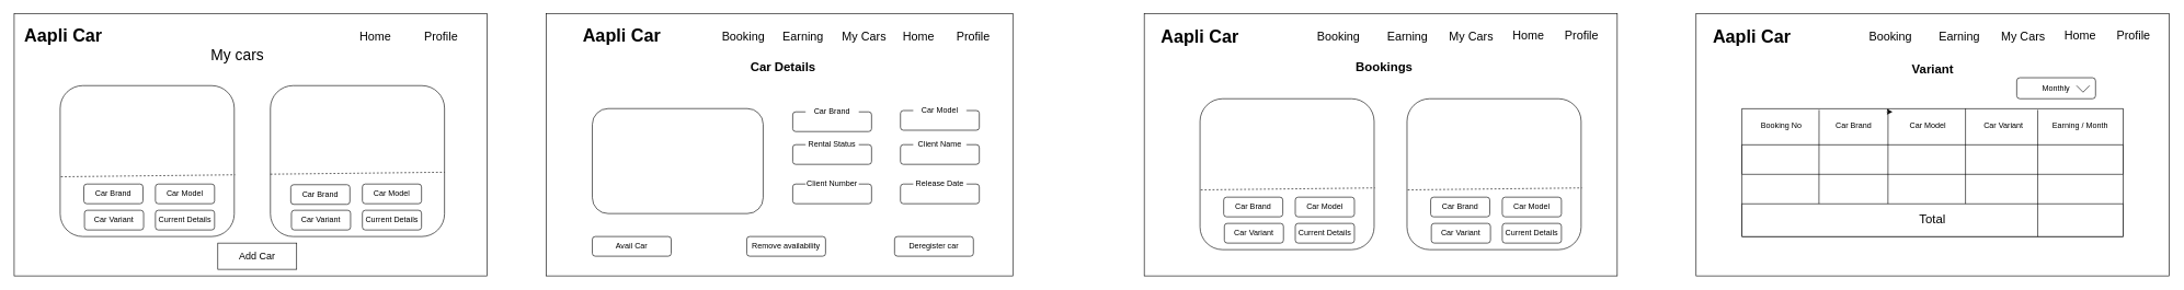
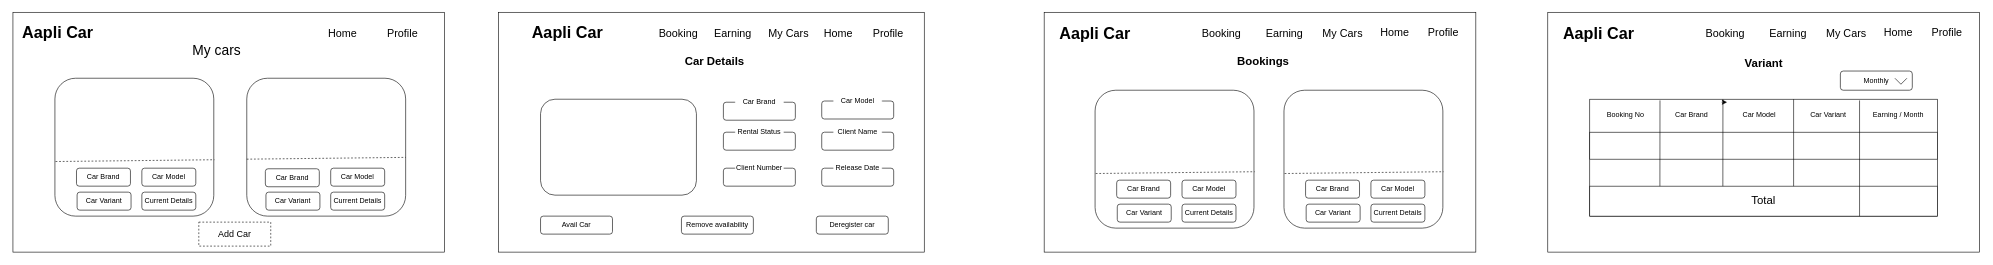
  <mxCell id="0" />
  <mxCell id="1" parent="0" />
  <mxCell id="2" value="" style="rounded=0;whiteSpace=wrap;html=1;" vertex="1" parent="1"><mxGeometry x="20" y="20" width="720" height="400" as="geometry" /></mxCell>
  <mxCell id="3" value="" style="rounded=1;whiteSpace=wrap;html=1;" vertex="1" parent="1"><mxGeometry x="90" y="130" width="265" height="230" as="geometry" /></mxCell>
  <mxCell id="4" value="&lt;b style=&quot;font-size: 27px;&quot;&gt;Aapli Car&lt;/b&gt;" style="text;html=1;align=center;verticalAlign=middle;whiteSpace=wrap;rounded=0;" vertex="1" parent="1"><mxGeometry x="20" y="30" width="150" height="50" as="geometry" /></mxCell>
  <mxCell id="5" value="&lt;font style=&quot;font-size: 18px;&quot;&gt;Home&lt;/font&gt;" style="text;html=1;align=center;verticalAlign=middle;whiteSpace=wrap;rounded=0;" vertex="1" parent="1"><mxGeometry x="520" y="30" width="100" height="50" as="geometry" /></mxCell>
  <mxCell id="6" value="&lt;font style=&quot;font-size: 18px;&quot;&gt;Profile&lt;/font&gt;" style="text;html=1;align=center;verticalAlign=middle;whiteSpace=wrap;rounded=0;" vertex="1" parent="1"><mxGeometry x="640" y="40" width="60" height="30" as="geometry" /></mxCell>
  <mxCell id="7" value="&lt;font style=&quot;font-size: 23px;&quot;&gt;My cars&lt;/font&gt;" style="text;html=1;align=center;verticalAlign=middle;whiteSpace=wrap;rounded=0;" vertex="1" parent="1"><mxGeometry x="310" y="58" width="100" height="50" as="geometry" /></mxCell>
  <mxCell id="8" value="Current Details" style="rounded=1;whiteSpace=wrap;html=1;" vertex="1" parent="1"><mxGeometry x="235" y="320" width="90" height="30" as="geometry" /></mxCell>
  <mxCell id="9" value="" style="endArrow=none;dashed=1;html=1;rounded=0;exitX=0.004;exitY=0.604;exitDx=0;exitDy=0;exitPerimeter=0;entryX=1.004;entryY=0.591;entryDx=0;entryDy=0;entryPerimeter=0;" edge="1" parent="1" source="3" target="3"><mxGeometry width="50" height="50" relative="1" as="geometry"><mxPoint x="380" y="230" as="sourcePoint" /><mxPoint x="430" y="180" as="targetPoint" /></mxGeometry></mxCell>
  <mxCell id="10" value="" style="rounded=1;whiteSpace=wrap;html=1;" vertex="1" parent="1"><mxGeometry x="410" y="130" width="265" height="230" as="geometry" /></mxCell>
  <mxCell id="11" value="" style="endArrow=none;dashed=1;html=1;rounded=0;exitX=0.004;exitY=0.604;exitDx=0;exitDy=0;exitPerimeter=0;entryX=1.004;entryY=0.591;entryDx=0;entryDy=0;entryPerimeter=0;" edge="1" parent="1"><mxGeometry width="50" height="50" relative="1" as="geometry"><mxPoint x="410" y="265" as="sourcePoint" /><mxPoint x="675" y="262" as="targetPoint" /></mxGeometry></mxCell>
  <mxCell id="12" value="Car Variant" style="rounded=1;whiteSpace=wrap;html=1;" vertex="1" parent="1"><mxGeometry x="127" y="320" width="90" height="30" as="geometry" /></mxCell>
  <mxCell id="13" value="Car Brand" style="rounded=1;whiteSpace=wrap;html=1;" vertex="1" parent="1"><mxGeometry x="441" y="281" width="90" height="30" as="geometry" /></mxCell>
  <mxCell id="14" value="Car Brand" style="rounded=1;whiteSpace=wrap;html=1;" vertex="1" parent="1"><mxGeometry x="126" y="280" width="90" height="30" as="geometry" /></mxCell>
  <mxCell id="15" value="Car Model" style="rounded=1;whiteSpace=wrap;html=1;" vertex="1" parent="1"><mxGeometry x="235" y="280" width="90" height="30" as="geometry" /></mxCell>
  <mxCell id="16" value="Car Model" style="rounded=1;whiteSpace=wrap;html=1;" vertex="1" parent="1"><mxGeometry x="550" y="280" width="90" height="30" as="geometry" /></mxCell>
  <mxCell id="17" value="Car Variant" style="rounded=1;whiteSpace=wrap;html=1;" vertex="1" parent="1"><mxGeometry x="442" y="320" width="90" height="30" as="geometry" /></mxCell>
  <mxCell id="18" value="Current Details" style="rounded=1;whiteSpace=wrap;html=1;" vertex="1" parent="1"><mxGeometry x="550" y="320" width="90" height="30" as="geometry" /></mxCell>
- <mxCell id="19" value="&lt;font style=&quot;font-size: 15px;&quot;&gt;Add Car&lt;/font&gt;" style="rounded=0;whiteSpace=wrap;html=1;" vertex="1" parent="1"><mxGeometry x="330" y="370" width="120" height="40" as="geometry" /></mxCell>
+ <mxCell id="19" value="&lt;font style=&quot;font-size: 15px;&quot;&gt;Add Car&lt;/font&gt;" style="rounded=0;whiteSpace=wrap;html=1;dashed=1;" vertex="1" parent="1"><mxGeometry x="330" y="370" width="120" height="40" as="geometry" /></mxCell>
  <mxCell id="20" value="" style="rounded=0;whiteSpace=wrap;html=1;" vertex="1" parent="1"><mxGeometry x="830" y="20" width="710" height="400" as="geometry" /></mxCell>
  <mxCell id="21" value="&lt;font style=&quot;font-size: 19px;&quot;&gt;&lt;b&gt;Car Details&lt;/b&gt;&lt;/font&gt;" style="text;html=1;align=center;verticalAlign=middle;whiteSpace=wrap;rounded=0;" vertex="1" parent="1"><mxGeometry x="1133" y="78" width="115" height="50" as="geometry" /></mxCell>
  <mxCell id="22" value="&lt;b style=&quot;font-size: 27px;&quot;&gt;Aapli Car&lt;/b&gt;" style="text;html=1;align=center;verticalAlign=middle;whiteSpace=wrap;rounded=0;" vertex="1" parent="1"><mxGeometry x="870" y="30" width="150" height="50" as="geometry" /></mxCell>
  <mxCell id="23" value="&lt;span style=&quot;font-size: 18px;&quot;&gt;Home&lt;/span&gt;" style="text;html=1;align=center;verticalAlign=middle;whiteSpace=wrap;rounded=0;" vertex="1" parent="1"><mxGeometry x="1347" y="30" width="100" height="50" as="geometry" /></mxCell>
  <mxCell id="24" value="&lt;font style=&quot;font-size: 18px;&quot;&gt;Profile&lt;/font&gt;" style="text;html=1;align=center;verticalAlign=middle;whiteSpace=wrap;rounded=0;" vertex="1" parent="1"><mxGeometry x="1450" y="40" width="60" height="30" as="geometry" /></mxCell>
  <mxCell id="25" value="" style="rounded=1;whiteSpace=wrap;html=1;" vertex="1" parent="1"><mxGeometry x="900" y="165" width="260" height="160" as="geometry" /></mxCell>
  <mxCell id="26" value="" style="rounded=1;whiteSpace=wrap;html=1;" vertex="1" parent="1"><mxGeometry x="1205" y="170" width="120" height="30" as="geometry" /></mxCell>
  <mxCell id="27" value="Car Brand" style="rounded=1;whiteSpace=wrap;html=1;strokeColor=#FFFFFF;" vertex="1" parent="1"><mxGeometry x="1225" y="160" width="80" height="20" as="geometry" /></mxCell>
  <mxCell id="28" value="" style="rounded=1;whiteSpace=wrap;html=1;" vertex="1" parent="1"><mxGeometry x="1369" y="168" width="120" height="30" as="geometry" /></mxCell>
  <mxCell id="29" value="Car Model" style="rounded=1;whiteSpace=wrap;html=1;strokeColor=#FFFFFF;" vertex="1" parent="1"><mxGeometry x="1389" y="158" width="80" height="20" as="geometry" /></mxCell>
  <mxCell id="30" value="" style="rounded=1;whiteSpace=wrap;html=1;" vertex="1" parent="1"><mxGeometry x="1205" y="220" width="120" height="30" as="geometry" /></mxCell>
  <mxCell id="31" value="Rental Status" style="rounded=1;whiteSpace=wrap;html=1;strokeColor=#FFFFFF;" vertex="1" parent="1"><mxGeometry x="1225" y="210" width="80" height="20" as="geometry" /></mxCell>
  <mxCell id="32" value="" style="rounded=1;whiteSpace=wrap;html=1;" vertex="1" parent="1"><mxGeometry x="1369" y="220" width="120" height="30" as="geometry" /></mxCell>
  <mxCell id="33" value="Client Name" style="rounded=1;whiteSpace=wrap;html=1;strokeColor=#FFFFFF;" vertex="1" parent="1"><mxGeometry x="1389" y="210" width="80" height="20" as="geometry" /></mxCell>
  <mxCell id="34" value="Avail Car" style="rounded=1;whiteSpace=wrap;html=1;" vertex="1" parent="1"><mxGeometry x="900" y="360" width="120" height="30" as="geometry" /></mxCell>
  <mxCell id="35" value="Remove availability" style="rounded=1;whiteSpace=wrap;html=1;" vertex="1" parent="1"><mxGeometry x="1135" y="360" width="120" height="30" as="geometry" /></mxCell>
  <mxCell id="36" value="Deregister car" style="rounded=1;whiteSpace=wrap;html=1;" vertex="1" parent="1"><mxGeometry x="1360" y="360" width="120" height="30" as="geometry" /></mxCell>
  <mxCell id="37" value="" style="rounded=1;whiteSpace=wrap;html=1;" vertex="1" parent="1"><mxGeometry x="1205" y="280" width="120" height="30" as="geometry" /></mxCell>
  <mxCell id="38" value="Client Number" style="rounded=1;whiteSpace=wrap;html=1;strokeColor=#FFFFFF;" vertex="1" parent="1"><mxGeometry x="1225" y="270" width="80" height="20" as="geometry" /></mxCell>
  <mxCell id="39" value="" style="rounded=1;whiteSpace=wrap;html=1;" vertex="1" parent="1"><mxGeometry x="1369" y="280" width="120" height="30" as="geometry" /></mxCell>
  <mxCell id="40" value="Release Date" style="rounded=1;whiteSpace=wrap;html=1;strokeColor=#FFFFFF;" vertex="1" parent="1"><mxGeometry x="1389" y="270" width="80" height="20" as="geometry" /></mxCell>
  <mxCell id="41" value="&lt;span style=&quot;font-size: 18px;&quot;&gt;My Cars&lt;/span&gt;" style="text;html=1;align=center;verticalAlign=middle;whiteSpace=wrap;rounded=0;" vertex="1" parent="1"><mxGeometry x="1264" y="30" width="100" height="50" as="geometry" /></mxCell>
  <mxCell id="42" value="&lt;span style=&quot;font-size: 18px;&quot;&gt;Earning&lt;/span&gt;" style="text;html=1;align=center;verticalAlign=middle;whiteSpace=wrap;rounded=0;" vertex="1" parent="1"><mxGeometry x="1171" y="30" width="100" height="50" as="geometry" /></mxCell>
  <mxCell id="43" value="&lt;span style=&quot;font-size: 18px;&quot;&gt;Booking&lt;/span&gt;" style="text;html=1;align=center;verticalAlign=middle;whiteSpace=wrap;rounded=0;" vertex="1" parent="1"><mxGeometry x="1080" y="30" width="100" height="50" as="geometry" /></mxCell>
  <mxCell id="44" value="&lt;span style=&quot;color: rgba(0, 0, 0, 0); font-family: monospace; font-size: 0px; text-align: start; text-wrap-mode: nowrap;&quot;&gt;%3CmxGraphModel%3E%3Croot%3E%3CmxCell%20id%3D%220%22%2F%3E%3CmxCell%20id%3D%221%22%20parent%3D%220%22%2F%3E%3CmxCell%20id%3D%222%22%20value%3D%22%26lt%3Bfont%20style%3D%26quot%3Bfont-size%3A%2019px%3B%26quot%3B%26gt%3B%26lt%3Bb%26gt%3BCar%20Details%26lt%3B%2Fb%26gt%3B%26lt%3B%2Ffont%26gt%3B%22%20style%3D%22text%3Bhtml%3D1%3Balign%3Dcenter%3BverticalAlign%3Dmiddle%3BwhiteSpace%3Dwrap%3Brounded%3D0%3B%22%20vertex%3D%221%22%20parent%3D%221%22%3E%3CmxGeometry%20x%3D%221153%22%20y%3D%2298%22%20width%3D%22115%22%20height%3D%2250%22%20as%3D%22geometry%22%2F%3E%3C%2FmxCell%3E%3C%2Froot%3E%3C%2FmxGraphModel%3E&lt;/span&gt;" style="rounded=0;whiteSpace=wrap;html=1;" vertex="1" parent="1"><mxGeometry x="1740" y="20" width="720" height="400" as="geometry" /></mxCell>
  <mxCell id="45" value="&lt;font style=&quot;font-size: 18px;&quot;&gt;Profile&lt;/font&gt;" style="text;html=1;align=center;verticalAlign=middle;whiteSpace=wrap;rounded=0;" vertex="1" parent="1"><mxGeometry x="2376" y="39" width="60" height="30" as="geometry" /></mxCell>
  <mxCell id="46" value="&lt;span style=&quot;font-size: 18px;&quot;&gt;Home&lt;/span&gt;" style="text;html=1;align=center;verticalAlign=middle;whiteSpace=wrap;rounded=0;" vertex="1" parent="1"><mxGeometry x="2275" y="29" width="100" height="50" as="geometry" /></mxCell>
  <mxCell id="47" value="&lt;span style=&quot;font-size: 18px;&quot;&gt;My Cars&lt;/span&gt;" style="text;html=1;align=center;verticalAlign=middle;whiteSpace=wrap;rounded=0;" vertex="1" parent="1"><mxGeometry x="2188" y="30" width="100" height="50" as="geometry" /></mxCell>
  <mxCell id="48" value="&lt;span style=&quot;font-size: 18px;&quot;&gt;Earning&lt;/span&gt;" style="text;html=1;align=center;verticalAlign=middle;whiteSpace=wrap;rounded=0;" vertex="1" parent="1"><mxGeometry x="2091" y="31" width="100" height="50" as="geometry" /></mxCell>
  <mxCell id="49" value="&lt;span style=&quot;font-size: 18px;&quot;&gt;Booking&lt;/span&gt;" style="text;html=1;align=center;verticalAlign=middle;whiteSpace=wrap;rounded=0;" vertex="1" parent="1"><mxGeometry x="1986" y="31" width="100" height="50" as="geometry" /></mxCell>
  <mxCell id="50" value="&lt;b style=&quot;font-size: 27px;&quot;&gt;Aapli Car&lt;/b&gt;" style="text;html=1;align=center;verticalAlign=middle;whiteSpace=wrap;rounded=0;" vertex="1" parent="1"><mxGeometry x="1750" y="31" width="150" height="50" as="geometry" /></mxCell>
  <mxCell id="51" value="&lt;font style=&quot;font-size: 19px;&quot;&gt;&lt;b&gt;Bookings&lt;/b&gt;&lt;/font&gt;" style="text;html=1;align=center;verticalAlign=middle;whiteSpace=wrap;rounded=0;" vertex="1" parent="1"><mxGeometry x="2048" y="78" width="115" height="50" as="geometry" /></mxCell>
  <mxCell id="52" value="" style="rounded=1;whiteSpace=wrap;html=1;" vertex="1" parent="1"><mxGeometry x="1824.94" y="150" width="265" height="230" as="geometry" /></mxCell>
  <mxCell id="53" value="Current Details" style="rounded=1;whiteSpace=wrap;html=1;" vertex="1" parent="1"><mxGeometry x="1969.94" y="340" width="90" height="30" as="geometry" /></mxCell>
  <mxCell id="54" value="" style="endArrow=none;dashed=1;html=1;rounded=0;exitX=0.004;exitY=0.604;exitDx=0;exitDy=0;exitPerimeter=0;entryX=1.004;entryY=0.591;entryDx=0;entryDy=0;entryPerimeter=0;" edge="1" parent="1" source="52" target="52"><mxGeometry width="50" height="50" relative="1" as="geometry"><mxPoint x="2114.94" y="250" as="sourcePoint" /><mxPoint x="2164.94" y="200" as="targetPoint" /></mxGeometry></mxCell>
  <mxCell id="55" value="Car Variant" style="rounded=1;whiteSpace=wrap;html=1;" vertex="1" parent="1"><mxGeometry x="1861.94" y="340" width="90" height="30" as="geometry" /></mxCell>
  <mxCell id="56" value="Car Brand" style="rounded=1;whiteSpace=wrap;html=1;" vertex="1" parent="1"><mxGeometry x="1860.94" y="300" width="90" height="30" as="geometry" /></mxCell>
  <mxCell id="57" value="Car Model" style="rounded=1;whiteSpace=wrap;html=1;" vertex="1" parent="1"><mxGeometry x="1969.94" y="300" width="90" height="30" as="geometry" /></mxCell>
  <mxCell id="58" value="" style="rounded=1;whiteSpace=wrap;html=1;" vertex="1" parent="1"><mxGeometry x="2140" y="150" width="265" height="230" as="geometry" /></mxCell>
  <mxCell id="59" value="Current Details" style="rounded=1;whiteSpace=wrap;html=1;" vertex="1" parent="1"><mxGeometry x="2285" y="340" width="90" height="30" as="geometry" /></mxCell>
  <mxCell id="60" value="" style="endArrow=none;dashed=1;html=1;rounded=0;exitX=0.004;exitY=0.604;exitDx=0;exitDy=0;exitPerimeter=0;entryX=1.004;entryY=0.591;entryDx=0;entryDy=0;entryPerimeter=0;" edge="1" parent="1" source="58" target="58"><mxGeometry width="50" height="50" relative="1" as="geometry"><mxPoint x="2430" y="250" as="sourcePoint" /><mxPoint x="2480" y="200" as="targetPoint" /></mxGeometry></mxCell>
  <mxCell id="61" value="Car Variant" style="rounded=1;whiteSpace=wrap;html=1;" vertex="1" parent="1"><mxGeometry x="2177" y="340" width="90" height="30" as="geometry" /></mxCell>
  <mxCell id="62" value="Car Brand" style="rounded=1;whiteSpace=wrap;html=1;" vertex="1" parent="1"><mxGeometry x="2176" y="300" width="90" height="30" as="geometry" /></mxCell>
  <mxCell id="63" value="Car Model" style="rounded=1;whiteSpace=wrap;html=1;" vertex="1" parent="1"><mxGeometry x="2285" y="300" width="90" height="30" as="geometry" /></mxCell>
  <mxCell id="64" value="&lt;span style=&quot;color: rgba(0, 0, 0, 0); font-family: monospace; font-size: 0px; text-align: start; text-wrap-mode: nowrap;&quot;&gt;%3CmxGraphModel%3E%3Croot%3E%3CmxCell%20id%3D%220%22%2F%3E%3CmxCell%20id%3D%221%22%20parent%3D%220%22%2F%3E%3CmxCell%20id%3D%222%22%20value%3D%22%26lt%3Bfont%20style%3D%26quot%3Bfont-size%3A%2019px%3B%26quot%3B%26gt%3B%26lt%3Bb%26gt%3BCar%20Details%26lt%3B%2Fb%26gt%3B%26lt%3B%2Ffont%26gt%3B%22%20style%3D%22text%3Bhtml%3D1%3Balign%3Dcenter%3BverticalAlign%3Dmiddle%3BwhiteSpace%3Dwrap%3Brounded%3D0%3B%22%20vertex%3D%221%22%20parent%3D%221%22%3E%3CmxGeometry%20x%3D%221153%22%20y%3D%2298%22%20width%3D%22115%22%20height%3D%2250%22%20as%3D%22geometry%22%2F%3E%3C%2FmxCell%3E%3C%2Froot%3E%3C%2FmxGraphModel%3E&lt;/span&gt;" style="rounded=0;whiteSpace=wrap;html=1;" vertex="1" parent="1"><mxGeometry x="2580" y="20" width="720" height="400" as="geometry" /></mxCell>
  <mxCell id="65" value="&lt;font style=&quot;font-size: 18px;&quot;&gt;Profile&lt;/font&gt;" style="text;html=1;align=center;verticalAlign=middle;whiteSpace=wrap;rounded=0;" vertex="1" parent="1"><mxGeometry x="3216" y="39" width="60" height="30" as="geometry" /></mxCell>
  <mxCell id="66" value="&lt;span style=&quot;font-size: 18px;&quot;&gt;Home&lt;/span&gt;" style="text;html=1;align=center;verticalAlign=middle;whiteSpace=wrap;rounded=0;" vertex="1" parent="1"><mxGeometry x="3115" y="29" width="100" height="50" as="geometry" /></mxCell>
  <mxCell id="67" value="&lt;span style=&quot;font-size: 18px;&quot;&gt;My Cars&lt;/span&gt;" style="text;html=1;align=center;verticalAlign=middle;whiteSpace=wrap;rounded=0;" vertex="1" parent="1"><mxGeometry x="3028" y="30" width="100" height="50" as="geometry" /></mxCell>
  <mxCell id="68" value="&lt;span style=&quot;font-size: 18px;&quot;&gt;Earning&lt;/span&gt;" style="text;html=1;align=center;verticalAlign=middle;whiteSpace=wrap;rounded=0;" vertex="1" parent="1"><mxGeometry x="2931" y="31" width="100" height="50" as="geometry" /></mxCell>
  <mxCell id="69" value="&lt;span style=&quot;font-size: 18px;&quot;&gt;Booking&lt;/span&gt;" style="text;html=1;align=center;verticalAlign=middle;whiteSpace=wrap;rounded=0;" vertex="1" parent="1"><mxGeometry x="2826" y="31" width="100" height="50" as="geometry" /></mxCell>
  <mxCell id="70" value="&lt;b style=&quot;font-size: 27px;&quot;&gt;Aapli Car&lt;/b&gt;" style="text;html=1;align=center;verticalAlign=middle;whiteSpace=wrap;rounded=0;" vertex="1" parent="1"><mxGeometry x="2590" y="31" width="150" height="50" as="geometry" /></mxCell>
  <mxCell id="71" value="&lt;font style=&quot;font-size: 19px;&quot;&gt;&lt;b&gt;Variant&lt;/b&gt;&lt;/font&gt;" style="text;html=1;align=center;verticalAlign=middle;whiteSpace=wrap;rounded=0;" vertex="1" parent="1"><mxGeometry x="2882.5" y="81" width="115" height="50" as="geometry" /></mxCell>
  <mxCell id="72" value="" style="rounded=0;whiteSpace=wrap;html=1;" vertex="1" parent="1"><mxGeometry x="2650" y="165" width="580" height="195" as="geometry" /></mxCell>
  <mxCell id="73" value="" style="rounded=0;whiteSpace=wrap;html=1;" vertex="1" parent="1"><mxGeometry x="2650" y="220" width="580" height="45" as="geometry" /></mxCell>
  <mxCell id="74" value="&lt;font style=&quot;font-size: 19px;&quot;&gt;Total&lt;/font&gt;" style="rounded=0;whiteSpace=wrap;html=1;" vertex="1" parent="1"><mxGeometry x="2650" y="310" width="580" height="50" as="geometry" /></mxCell>
  <mxCell id="75" value="" style="endArrow=none;html=1;rounded=0;entryX=0.202;entryY=0.01;entryDx=0;entryDy=0;entryPerimeter=0;" edge="1" parent="1" target="72"><mxGeometry width="50" height="50" relative="1" as="geometry"><mxPoint x="2767" y="310" as="sourcePoint" /><mxPoint x="2980" y="180" as="targetPoint" /></mxGeometry></mxCell>
  <mxCell id="76" value="" style="endArrow=none;html=1;rounded=0;entryX=0.202;entryY=0.01;entryDx=0;entryDy=0;entryPerimeter=0;" edge="1" parent="1"><mxGeometry width="50" height="50" relative="1" as="geometry"><mxPoint x="2872" y="310" as="sourcePoint" /><mxPoint x="2872.12" y="165.3" as="targetPoint" /></mxGeometry></mxCell>
  <mxCell id="77" value="" style="endArrow=none;html=1;rounded=0;entryX=0.202;entryY=0.01;entryDx=0;entryDy=0;entryPerimeter=0;" edge="1" parent="1"><mxGeometry width="50" height="50" relative="1" as="geometry"><mxPoint x="2990" y="310" as="sourcePoint" /><mxPoint x="2990" y="165" as="targetPoint" /></mxGeometry></mxCell>
  <mxCell id="78" value="Car Brand" style="text;html=1;align=center;verticalAlign=middle;whiteSpace=wrap;rounded=0;" vertex="1" parent="1"><mxGeometry x="2770" y="170" width="100" height="42" as="geometry" /></mxCell>
  <mxCell id="79" style="edgeStyle=orthogonalEdgeStyle;rounded=0;orthogonalLoop=1;jettySize=auto;html=1;exitX=1;exitY=0;exitDx=0;exitDy=0;entryX=0.395;entryY=0.026;entryDx=0;entryDy=0;entryPerimeter=0;" edge="1" parent="1" source="78" target="72"><mxGeometry relative="1" as="geometry" /></mxCell>
  <mxCell id="80" value="Booking No" style="text;html=1;align=center;verticalAlign=middle;whiteSpace=wrap;rounded=0;" vertex="1" parent="1"><mxGeometry x="2660" y="170" width="100" height="42" as="geometry" /></mxCell>
  <mxCell id="81" value="Car Model" style="text;html=1;align=center;verticalAlign=middle;whiteSpace=wrap;rounded=0;" vertex="1" parent="1"><mxGeometry x="2882.5" y="170" width="100" height="42" as="geometry" /></mxCell>
  <mxCell id="82" value="" style="endArrow=none;html=1;rounded=0;entryX=0.202;entryY=0.01;entryDx=0;entryDy=0;entryPerimeter=0;" edge="1" parent="1"><mxGeometry width="50" height="50" relative="1" as="geometry"><mxPoint x="3100" y="360" as="sourcePoint" /><mxPoint x="3100" y="167" as="targetPoint" /></mxGeometry></mxCell>
  <mxCell id="83" value="Car Variant" style="text;html=1;align=center;verticalAlign=middle;whiteSpace=wrap;rounded=0;" vertex="1" parent="1"><mxGeometry x="2997.5" y="170" width="100" height="42" as="geometry" /></mxCell>
  <mxCell id="84" value="Earning / Month" style="text;html=1;align=center;verticalAlign=middle;whiteSpace=wrap;rounded=0;" vertex="1" parent="1"><mxGeometry x="3115" y="170" width="100" height="42" as="geometry" /></mxCell>
  <mxCell id="85" value="Monthly" style="rounded=1;whiteSpace=wrap;html=1;" vertex="1" parent="1"><mxGeometry x="3068" y="118" width="120" height="32" as="geometry" /></mxCell>
  <mxCell id="86" value="" style="endArrow=none;html=1;rounded=0;" edge="1" parent="1"><mxGeometry width="50" height="50" relative="1" as="geometry"><mxPoint x="3169" y="140" as="sourcePoint" /><mxPoint x="3179" y="130" as="targetPoint" /></mxGeometry></mxCell>
  <mxCell id="87" value="" style="endArrow=none;html=1;rounded=0;" edge="1" parent="1"><mxGeometry width="50" height="50" relative="1" as="geometry"><mxPoint x="3169" y="140" as="sourcePoint" /><mxPoint x="3159" y="130" as="targetPoint" /></mxGeometry></mxCell>
